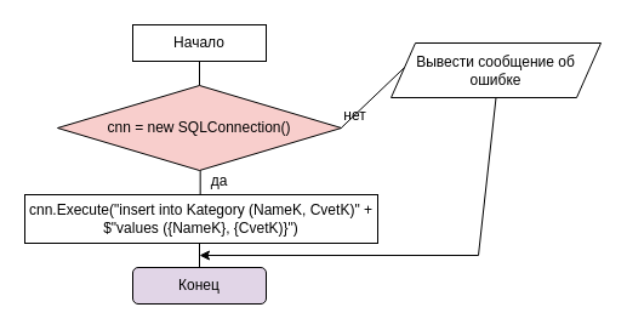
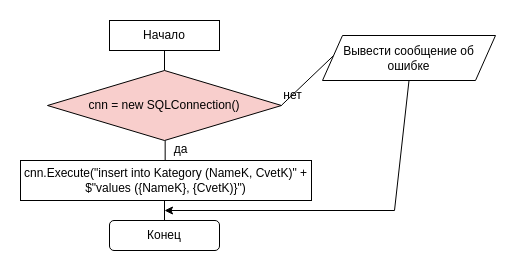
  <mxCell id="0" />
  <mxCell id="1" parent="0" />
  <mxCell id="2" value="Начало" style="whiteSpace=wrap;html=1;rounded=0;" parent="1" vertex="1"><mxGeometry x="109" y="20" width="110" height="30" as="geometry" /></mxCell>
  <mxCell id="3" value="" style="endArrow=none;html=1;rounded=0;entryX=0.5;entryY=1;entryDx=0;entryDy=0;" parent="1" target="2" edge="1"><mxGeometry width="50" height="50" relative="1" as="geometry"><mxPoint x="164" y="70" as="sourcePoint" /><mxPoint x="190" y="150" as="targetPoint" /></mxGeometry></mxCell>
  <mxCell id="4" value="cnn.Execute(&lt;span&gt;&quot;insert into Kategory (NameK, CvetK)&quot; +&lt;br&gt;&lt;/span&gt;&lt;span&gt;$&quot;values ({NameK}, {CvetK)}&quot;&lt;/span&gt;)" style="rounded=0;whiteSpace=wrap;html=1;" parent="1" vertex="1"><mxGeometry x="20" y="160" width="291" height="40" as="geometry" /></mxCell>
  <mxCell id="5" value="cnn = new SQLConnection()" style="rhombus;whiteSpace=wrap;html=1;fillColor=#f8cecc;" parent="1" vertex="1"><mxGeometry x="47" y="70" width="234" height="70" as="geometry" /></mxCell>
  <mxCell id="6" value="" style="endArrow=none;html=1;rounded=0;entryX=0.5;entryY=1;entryDx=0;entryDy=0;" parent="1" edge="1"><mxGeometry width="50" height="50" relative="1" as="geometry"><mxPoint x="164.66" y="160" as="sourcePoint" /><mxPoint x="164.66" y="140" as="targetPoint" /></mxGeometry></mxCell>
  <mxCell id="7" value="" style="endArrow=none;html=1;rounded=0;entryX=0.5;entryY=1;entryDx=0;entryDy=0;" parent="1" edge="1"><mxGeometry width="50" height="50" relative="1" as="geometry"><mxPoint x="164" y="220" as="sourcePoint" /><mxPoint x="164" y="200" as="targetPoint" /></mxGeometry></mxCell>
- <mxCell id="8" value="Конец" style="rounded=1;whiteSpace=wrap;html=1;fillColor=#e1d5e7;" parent="1" vertex="1"><mxGeometry x="109" y="220" width="110" height="30" as="geometry" /></mxCell>
+ <mxCell id="8" value="Конец" style="rounded=1;whiteSpace=wrap;html=1;" parent="1" vertex="1"><mxGeometry x="109" y="220" width="110" height="30" as="geometry" /></mxCell>
  <mxCell id="9" value="" style="endArrow=classic;html=1;rounded=0;exitX=0.5;exitY=1;exitDx=0;exitDy=0;endFill=1;" parent="1" source="13" edge="1"><mxGeometry width="50" height="50" relative="1" as="geometry"><mxPoint x="371" y="125" as="sourcePoint" /><mxPoint x="164" y="210" as="targetPoint" /><Array as="points"><mxPoint x="394" y="210" /></Array></mxGeometry></mxCell>
  <mxCell id="10" value="" style="endArrow=none;html=1;rounded=0;entryX=0.5;entryY=1;entryDx=0;entryDy=0;exitX=0.064;exitY=0.447;exitDx=0;exitDy=0;exitPerimeter=0;" parent="1" source="13" edge="1"><mxGeometry width="50" height="50" relative="1" as="geometry"><mxPoint x="310" y="105" as="sourcePoint" /><mxPoint x="281" y="104.8" as="targetPoint" /></mxGeometry></mxCell>
  <mxCell id="11" value="нет" style="text;html=1;align=center;verticalAlign=middle;resizable=0;points=[];autosize=1;strokeColor=none;fillColor=none;" parent="1" vertex="1"><mxGeometry x="277" y="85" width="30" height="20" as="geometry" /></mxCell>
  <mxCell id="12" value="да" style="text;html=1;align=center;verticalAlign=middle;resizable=0;points=[];autosize=1;strokeColor=none;fillColor=none;" parent="1" vertex="1"><mxGeometry x="165" y="139" width="30" height="20" as="geometry" /></mxCell>
  <mxCell id="13" value="Вывести сообщение об ошибке" style="shape=parallelogram;perimeter=parallelogramPerimeter;whiteSpace=wrap;html=1;fixedSize=1;" parent="1" vertex="1"><mxGeometry x="322" y="35" width="173" height="45" as="geometry" /></mxCell>
